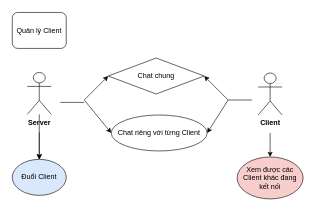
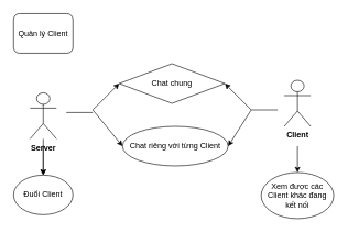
  <mxCell id="0" />
  <mxCell id="1" parent="0" />
  <mxCell id="2" value="Quản lý Client" style="whiteSpace=wrap;html=1;rounded=1;" vertex="1" parent="1"><mxGeometry x="20" y="20" width="90" height="60" as="geometry" /></mxCell>
  <mxCell id="3" value="" style="edgeStyle=orthogonalEdgeStyle;rounded=0;orthogonalLoop=1;jettySize=auto;html=1;" edge="1" parent="1" source="4" target="5"><mxGeometry relative="1" as="geometry" /></mxCell>
- <mxCell id="4" value="&lt;b&gt;Server&lt;/b&gt;" style="shape=umlActor;verticalLabelPosition=bottom;verticalAlign=top;html=1;outlineConnect=0;" vertex="1" parent="1"><mxGeometry x="45" y="120" width="40" height="70" as="geometry" /></mxCell>
- <mxCell id="5" value="Đuổi Client" style="ellipse;whiteSpace=wrap;html=1;fillColor=#dae8fc;" vertex="1" parent="1"><mxGeometry x="20" y="265" width="90" height="60" as="geometry" /></mxCell>
+ <mxCell id="4" value="&lt;b&gt;Server&lt;/b&gt;" style="shape=umlActor;verticalLabelPosition=bottom;verticalAlign=top;html=1;outlineConnect=0;" vertex="1" parent="1"><mxGeometry x="45" y="140" width="40" height="70" as="geometry" /></mxCell>
+ <mxCell id="5" value="Đuổi Client" style="ellipse;whiteSpace=wrap;html=1;" vertex="1" parent="1"><mxGeometry x="20" y="265" width="90" height="60" as="geometry" /></mxCell>
  <mxCell id="6" value="Chat riêng với từng Client" style="ellipse;whiteSpace=wrap;html=1;" vertex="1" parent="1"><mxGeometry x="185" y="191" width="160" height="60" as="geometry" /></mxCell>
  <mxCell id="7" value="Chat chung" style="rhombus;whiteSpace=wrap;html=1;" vertex="1" parent="1"><mxGeometry x="180" y="96" width="160" height="60" as="geometry" /></mxCell>
  <mxCell id="8" value="&lt;b&gt;Client&lt;/b&gt;" style="shape=umlActor;verticalLabelPosition=bottom;verticalAlign=top;html=1;outlineConnect=0;" vertex="1" parent="1"><mxGeometry x="430" y="121" width="40" height="70" as="geometry" /></mxCell>
- <mxCell id="9" value="Xem được các Client khác đang kết nối" style="ellipse;whiteSpace=wrap;html=1;fillColor=#f8cecc;" vertex="1" parent="1"><mxGeometry x="395" y="261" width="110" height="70" as="geometry" /></mxCell>
+ <mxCell id="9" value="Xem được các Client khác đang kết nối" style="ellipse;whiteSpace=wrap;html=1;" vertex="1" parent="1"><mxGeometry x="395" y="261" width="110" height="70" as="geometry" /></mxCell>
  <mxCell id="10" value="" style="endArrow=classic;html=1;entryX=0.5;entryY=0;entryDx=0;entryDy=0;" edge="1" parent="1" target="5"><mxGeometry width="50" height="50" relative="1" as="geometry"><mxPoint x="65" y="220" as="sourcePoint" /><mxPoint x="315" y="160" as="targetPoint" /></mxGeometry></mxCell>
  <mxCell id="11" value="" style="endArrow=classic;html=1;entryX=0;entryY=0.5;entryDx=0;entryDy=0;" edge="1" parent="1" target="7"><mxGeometry width="50" height="50" relative="1" as="geometry"><mxPoint x="140" y="166" as="sourcePoint" /><mxPoint x="310" y="166" as="targetPoint" /><Array as="points" /></mxGeometry></mxCell>
  <mxCell id="12" value="" style="endArrow=classic;html=1;entryX=0;entryY=0.5;entryDx=0;entryDy=0;" edge="1" parent="1" target="6"><mxGeometry width="50" height="50" relative="1" as="geometry"><mxPoint x="140" y="166" as="sourcePoint" /><mxPoint x="310" y="166" as="targetPoint" /><Array as="points" /></mxGeometry></mxCell>
  <mxCell id="13" value="" style="endArrow=none;html=1;" edge="1" parent="1"><mxGeometry width="50" height="50" relative="1" as="geometry"><mxPoint x="100" y="170" as="sourcePoint" /><mxPoint x="140" y="170" as="targetPoint" /></mxGeometry></mxCell>
  <mxCell id="14" value="" style="endArrow=classic;html=1;entryX=1;entryY=0.5;entryDx=0;entryDy=0;" edge="1" parent="1" target="7"><mxGeometry width="50" height="50" relative="1" as="geometry"><mxPoint x="380" y="166" as="sourcePoint" /><mxPoint x="310" y="166" as="targetPoint" /><Array as="points" /></mxGeometry></mxCell>
  <mxCell id="15" value="" style="endArrow=classic;html=1;entryX=1;entryY=0.5;entryDx=0;entryDy=0;" edge="1" parent="1" target="6"><mxGeometry width="50" height="50" relative="1" as="geometry"><mxPoint x="380" y="166" as="sourcePoint" /><mxPoint x="310" y="166" as="targetPoint" /><Array as="points" /></mxGeometry></mxCell>
  <mxCell id="16" value="" style="endArrow=none;html=1;" edge="1" parent="1"><mxGeometry width="50" height="50" relative="1" as="geometry"><mxPoint x="420" y="166" as="sourcePoint" /><mxPoint x="380" y="166" as="targetPoint" /></mxGeometry></mxCell>
  <mxCell id="17" value="" style="endArrow=classic;html=1;entryX=0.5;entryY=0;entryDx=0;entryDy=0;" edge="1" parent="1" target="9"><mxGeometry width="50" height="50" relative="1" as="geometry"><mxPoint x="450" y="221" as="sourcePoint" /><mxPoint x="310" y="161" as="targetPoint" /></mxGeometry></mxCell>
